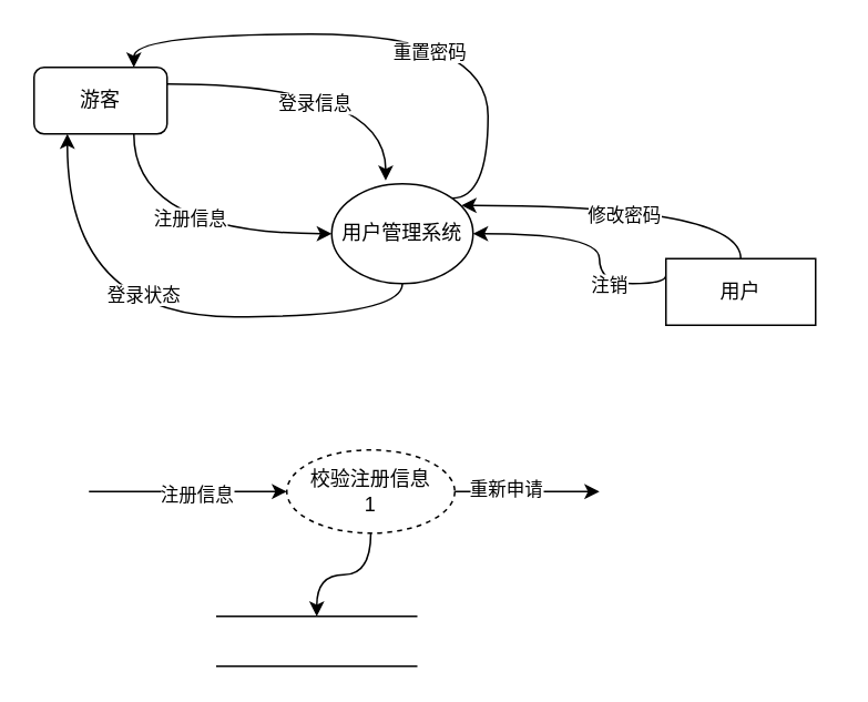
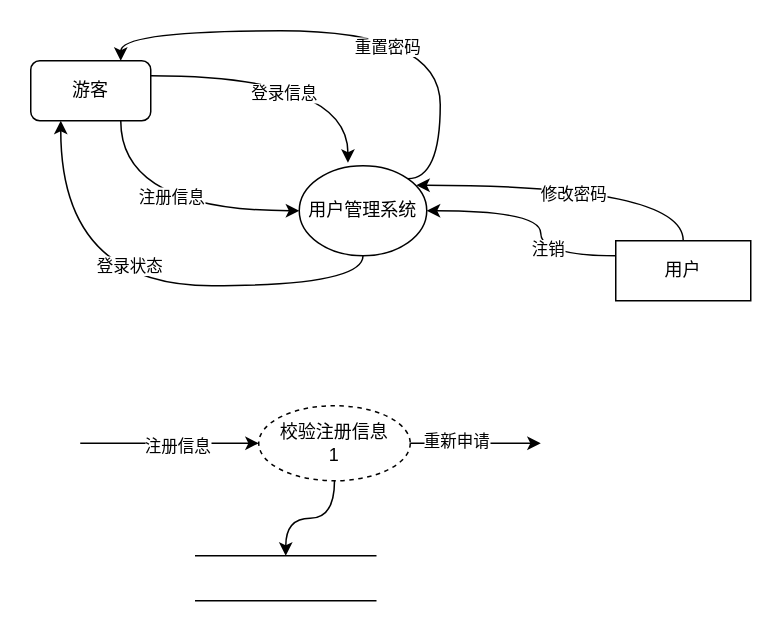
  <mxCell id="0" />
  <mxCell id="1" parent="0" />
  <mxCell id="2" value="" style="group" vertex="1" connectable="0" parent="1"><mxGeometry x="20" y="20" width="480" height="180" as="geometry" /></mxCell>
  <mxCell id="3" value="用户管理系统" style="ellipse;whiteSpace=wrap;html=1;" vertex="1" parent="2"><mxGeometry x="179" y="90" width="85" height="60" as="geometry" /></mxCell>
  <mxCell id="4" style="edgeStyle=orthogonalEdgeStyle;rounded=0;orthogonalLoop=1;jettySize=auto;html=1;exitX=1;exitY=0.25;exitDx=0;exitDy=0;entryX=0.382;entryY=-0.033;entryDx=0;entryDy=0;entryPerimeter=0;curved=1;" edge="1" parent="2" source="8" target="3"><mxGeometry relative="1" as="geometry" /></mxCell>
  <mxCell id="5" value="登录信息" style="edgeLabel;html=1;align=center;verticalAlign=middle;resizable=0;points=[];" vertex="1" connectable="0" parent="4"><mxGeometry x="-0.075" y="-11" relative="1" as="geometry"><mxPoint as="offset" /></mxGeometry></mxCell>
  <mxCell id="6" style="edgeStyle=orthogonalEdgeStyle;curved=1;rounded=0;orthogonalLoop=1;jettySize=auto;html=1;exitX=0.75;exitY=1;exitDx=0;exitDy=0;entryX=0;entryY=0.5;entryDx=0;entryDy=0;" edge="1" parent="2" source="8" target="3"><mxGeometry relative="1" as="geometry" /></mxCell>
  <mxCell id="7" value="注册信息" style="edgeLabel;html=1;align=center;verticalAlign=middle;resizable=0;points=[];" vertex="1" connectable="0" parent="6"><mxGeometry x="0.039" y="10" relative="1" as="geometry"><mxPoint as="offset" /></mxGeometry></mxCell>
  <mxCell id="8" value="游客" style="whiteSpace=wrap;html=1;rounded=1;" vertex="1" parent="2"><mxGeometry y="20" width="80" height="40" as="geometry" /></mxCell>
  <mxCell id="9" style="edgeStyle=orthogonalEdgeStyle;curved=1;rounded=0;orthogonalLoop=1;jettySize=auto;html=1;exitX=0.5;exitY=1;exitDx=0;exitDy=0;entryX=0.25;entryY=1;entryDx=0;entryDy=0;" edge="1" parent="2" source="3" target="8"><mxGeometry relative="1" as="geometry" /></mxCell>
  <mxCell id="10" value="登录状态" style="edgeLabel;html=1;align=center;verticalAlign=middle;resizable=0;points=[];" vertex="1" connectable="0" parent="9"><mxGeometry x="0.064" y="-14" relative="1" as="geometry"><mxPoint as="offset" /></mxGeometry></mxCell>
  <mxCell id="11" style="edgeStyle=orthogonalEdgeStyle;curved=1;rounded=0;orthogonalLoop=1;jettySize=auto;html=1;exitX=1;exitY=0;exitDx=0;exitDy=0;entryX=0.75;entryY=0;entryDx=0;entryDy=0;" edge="1" parent="2" source="3" target="8"><mxGeometry relative="1" as="geometry"><Array as="points"><mxPoint x="273" /><mxPoint x="60" /></Array></mxGeometry></mxCell>
  <mxCell id="12" value="重置密码" style="edgeLabel;html=1;align=center;verticalAlign=middle;resizable=0;points=[];" vertex="1" connectable="0" parent="11"><mxGeometry x="-0.116" y="10" relative="1" as="geometry"><mxPoint as="offset" /></mxGeometry></mxCell>
  <mxCell id="13" style="edgeStyle=orthogonalEdgeStyle;curved=1;rounded=0;orthogonalLoop=1;jettySize=auto;html=1;exitX=0.5;exitY=0;exitDx=0;exitDy=0;entryX=0.918;entryY=0.217;entryDx=0;entryDy=0;entryPerimeter=0;" edge="1" parent="2" source="17" target="3"><mxGeometry relative="1" as="geometry" /></mxCell>
  <mxCell id="14" value="修改密码" style="edgeLabel;html=1;align=center;verticalAlign=middle;resizable=0;points=[];" vertex="1" connectable="0" parent="13"><mxGeometry x="0.031" y="5" relative="1" as="geometry"><mxPoint as="offset" /></mxGeometry></mxCell>
  <mxCell id="15" style="edgeStyle=orthogonalEdgeStyle;curved=1;rounded=0;orthogonalLoop=1;jettySize=auto;html=1;exitX=0;exitY=0.25;exitDx=0;exitDy=0;entryX=1;entryY=0.5;entryDx=0;entryDy=0;" edge="1" parent="2" source="17" target="3"><mxGeometry relative="1" as="geometry"><Array as="points"><mxPoint x="340" y="150" /><mxPoint x="340" y="120" /></Array></mxGeometry></mxCell>
  <mxCell id="16" value="注销" style="edgeLabel;html=1;align=center;verticalAlign=middle;resizable=0;points=[];" vertex="1" connectable="0" parent="15"><mxGeometry x="-0.405" y="-5" relative="1" as="geometry"><mxPoint as="offset" /></mxGeometry></mxCell>
- <mxCell id="17" value="用户" style="rounded=0;whiteSpace=wrap;html=1;" vertex="1" parent="2"><mxGeometry x="380" y="135" width="90" height="40" as="geometry" /></mxCell>
+ <mxCell id="17" value="用户" style="rounded=0;whiteSpace=wrap;html=1;" vertex="1" parent="2"><mxGeometry x="390" y="140" width="90" height="40" as="geometry" /></mxCell>
  <mxCell id="18" style="edgeStyle=orthogonalEdgeStyle;curved=1;rounded=0;orthogonalLoop=1;jettySize=auto;html=1;exitX=0.5;exitY=1;exitDx=0;exitDy=0;" edge="1" parent="1" source="19" target="22"><mxGeometry relative="1" as="geometry" /></mxCell>
  <mxCell id="19" value="校验注册信息&lt;br&gt;1" style="ellipse;whiteSpace=wrap;html=1;dashed=1;" vertex="1" parent="1"><mxGeometry x="172" y="270" width="101" height="50" as="geometry" /></mxCell>
  <mxCell id="20" value="" style="endArrow=classic;html=1;rounded=0;curved=1;entryX=0;entryY=0.5;entryDx=0;entryDy=0;" edge="1" parent="1" target="19"><mxGeometry width="50" height="50" relative="1" as="geometry"><mxPoint x="53" y="295" as="sourcePoint" /><mxPoint x="123" y="280" as="targetPoint" /></mxGeometry></mxCell>
  <mxCell id="21" value="注册信息" style="edgeLabel;html=1;align=center;verticalAlign=middle;resizable=0;points=[];" vertex="1" connectable="0" parent="20"><mxGeometry x="0.075" y="-1" relative="1" as="geometry"><mxPoint as="offset" /></mxGeometry></mxCell>
  <mxCell id="22" value="" style="shape=partialRectangle;whiteSpace=wrap;html=1;left=0;right=0;fillColor=none;" vertex="1" parent="1"><mxGeometry x="130" y="370" width="120" height="30" as="geometry" /></mxCell>
  <mxCell id="23" value="" style="endArrow=classic;html=1;rounded=0;curved=1;exitX=1;exitY=0.5;exitDx=0;exitDy=0;" edge="1" parent="1" source="19"><mxGeometry width="50" height="50" relative="1" as="geometry"><mxPoint x="300" y="320" as="sourcePoint" /><mxPoint x="360" y="295" as="targetPoint" /></mxGeometry></mxCell>
  <mxCell id="24" value="重新申请" style="edgeLabel;html=1;align=center;verticalAlign=middle;resizable=0;points=[];" vertex="1" connectable="0" parent="23"><mxGeometry x="-0.31" y="2" relative="1" as="geometry"><mxPoint as="offset" /></mxGeometry></mxCell>
